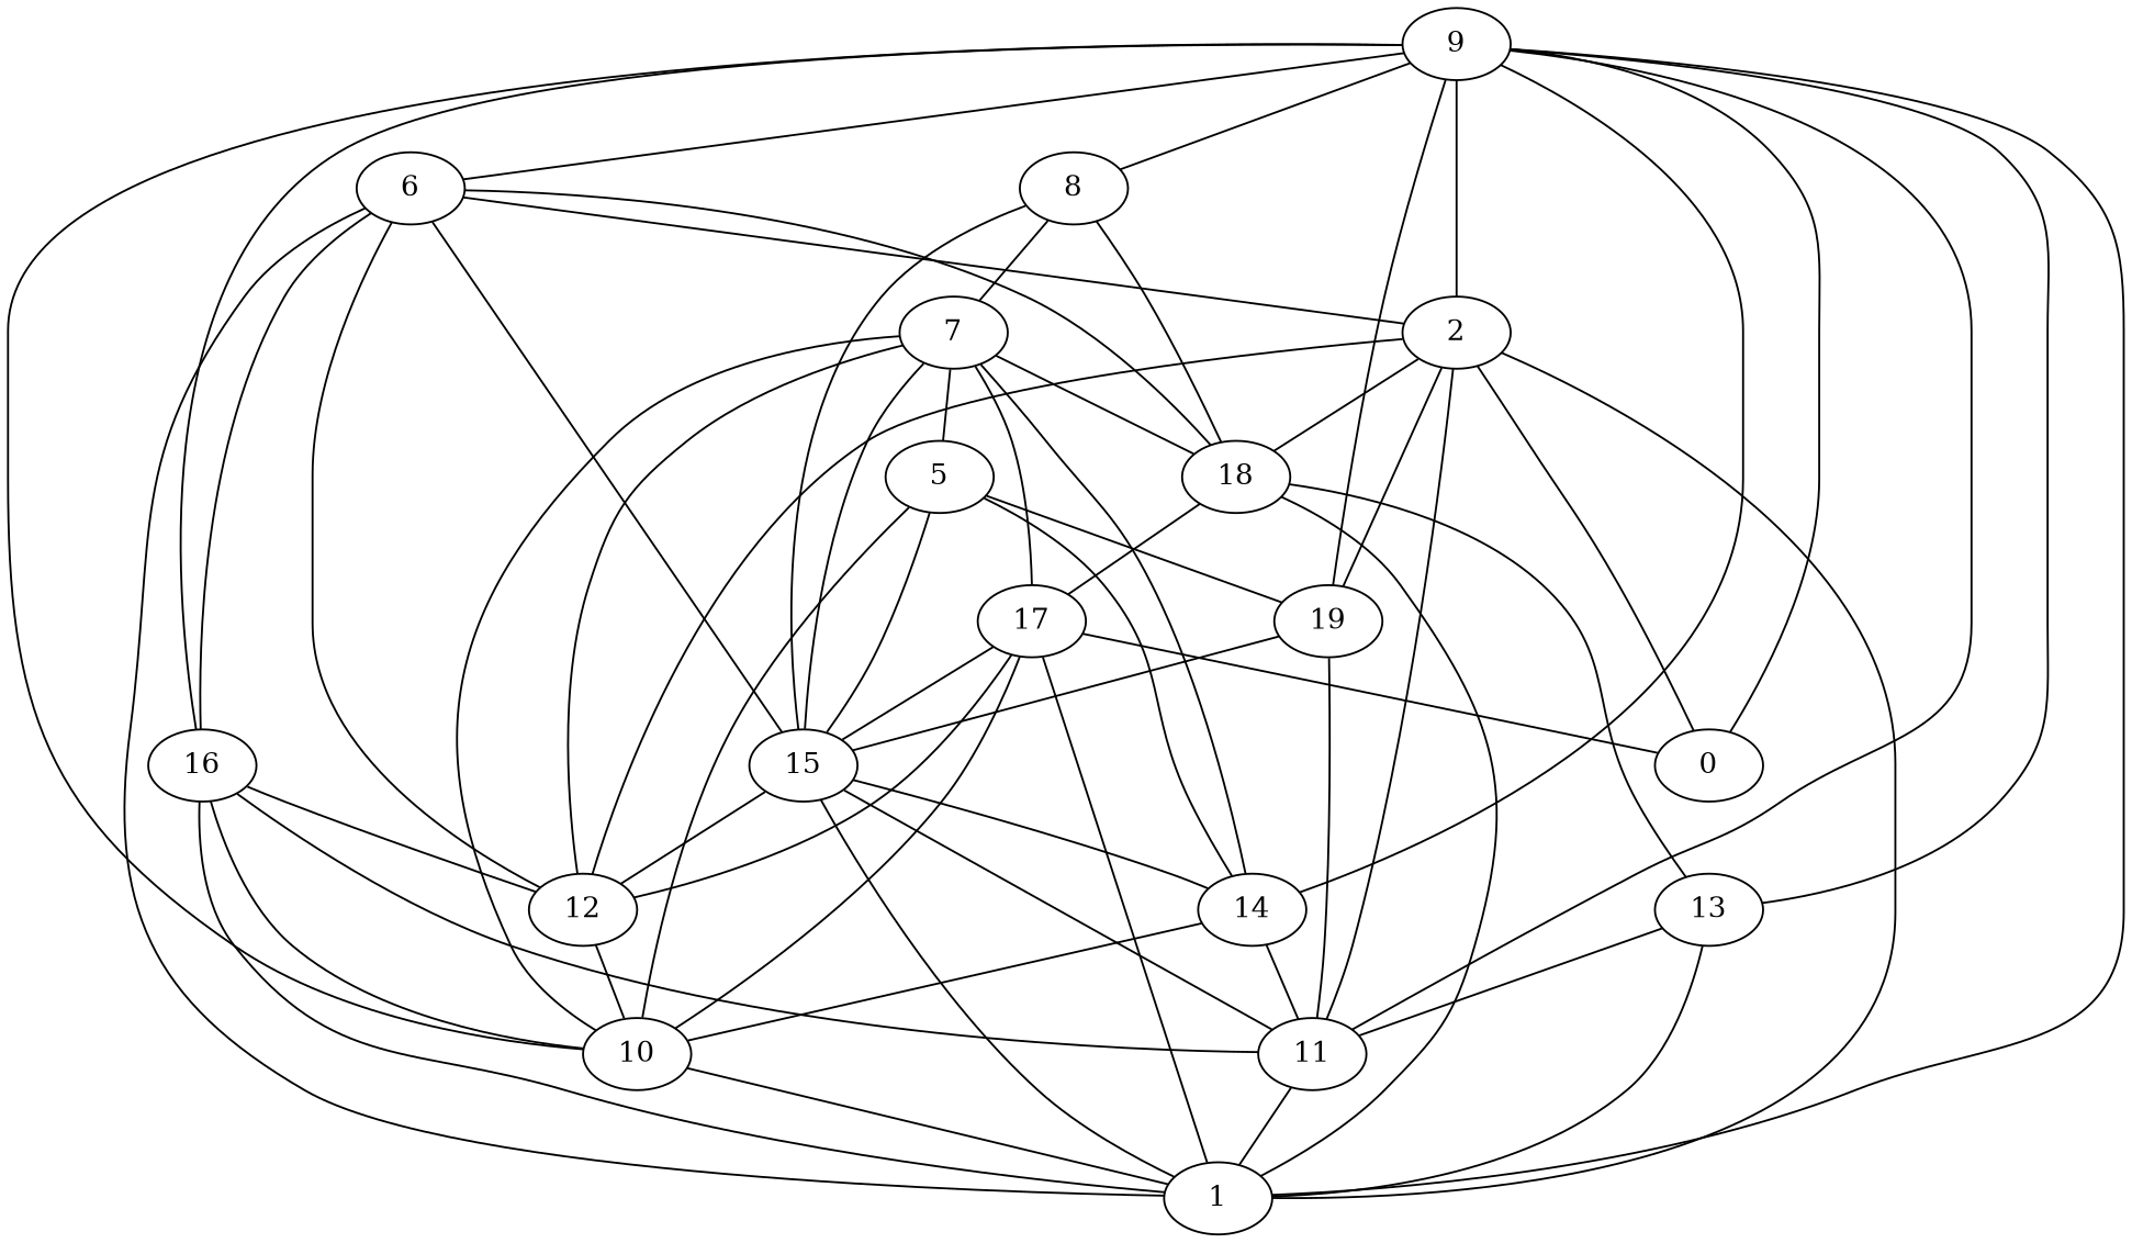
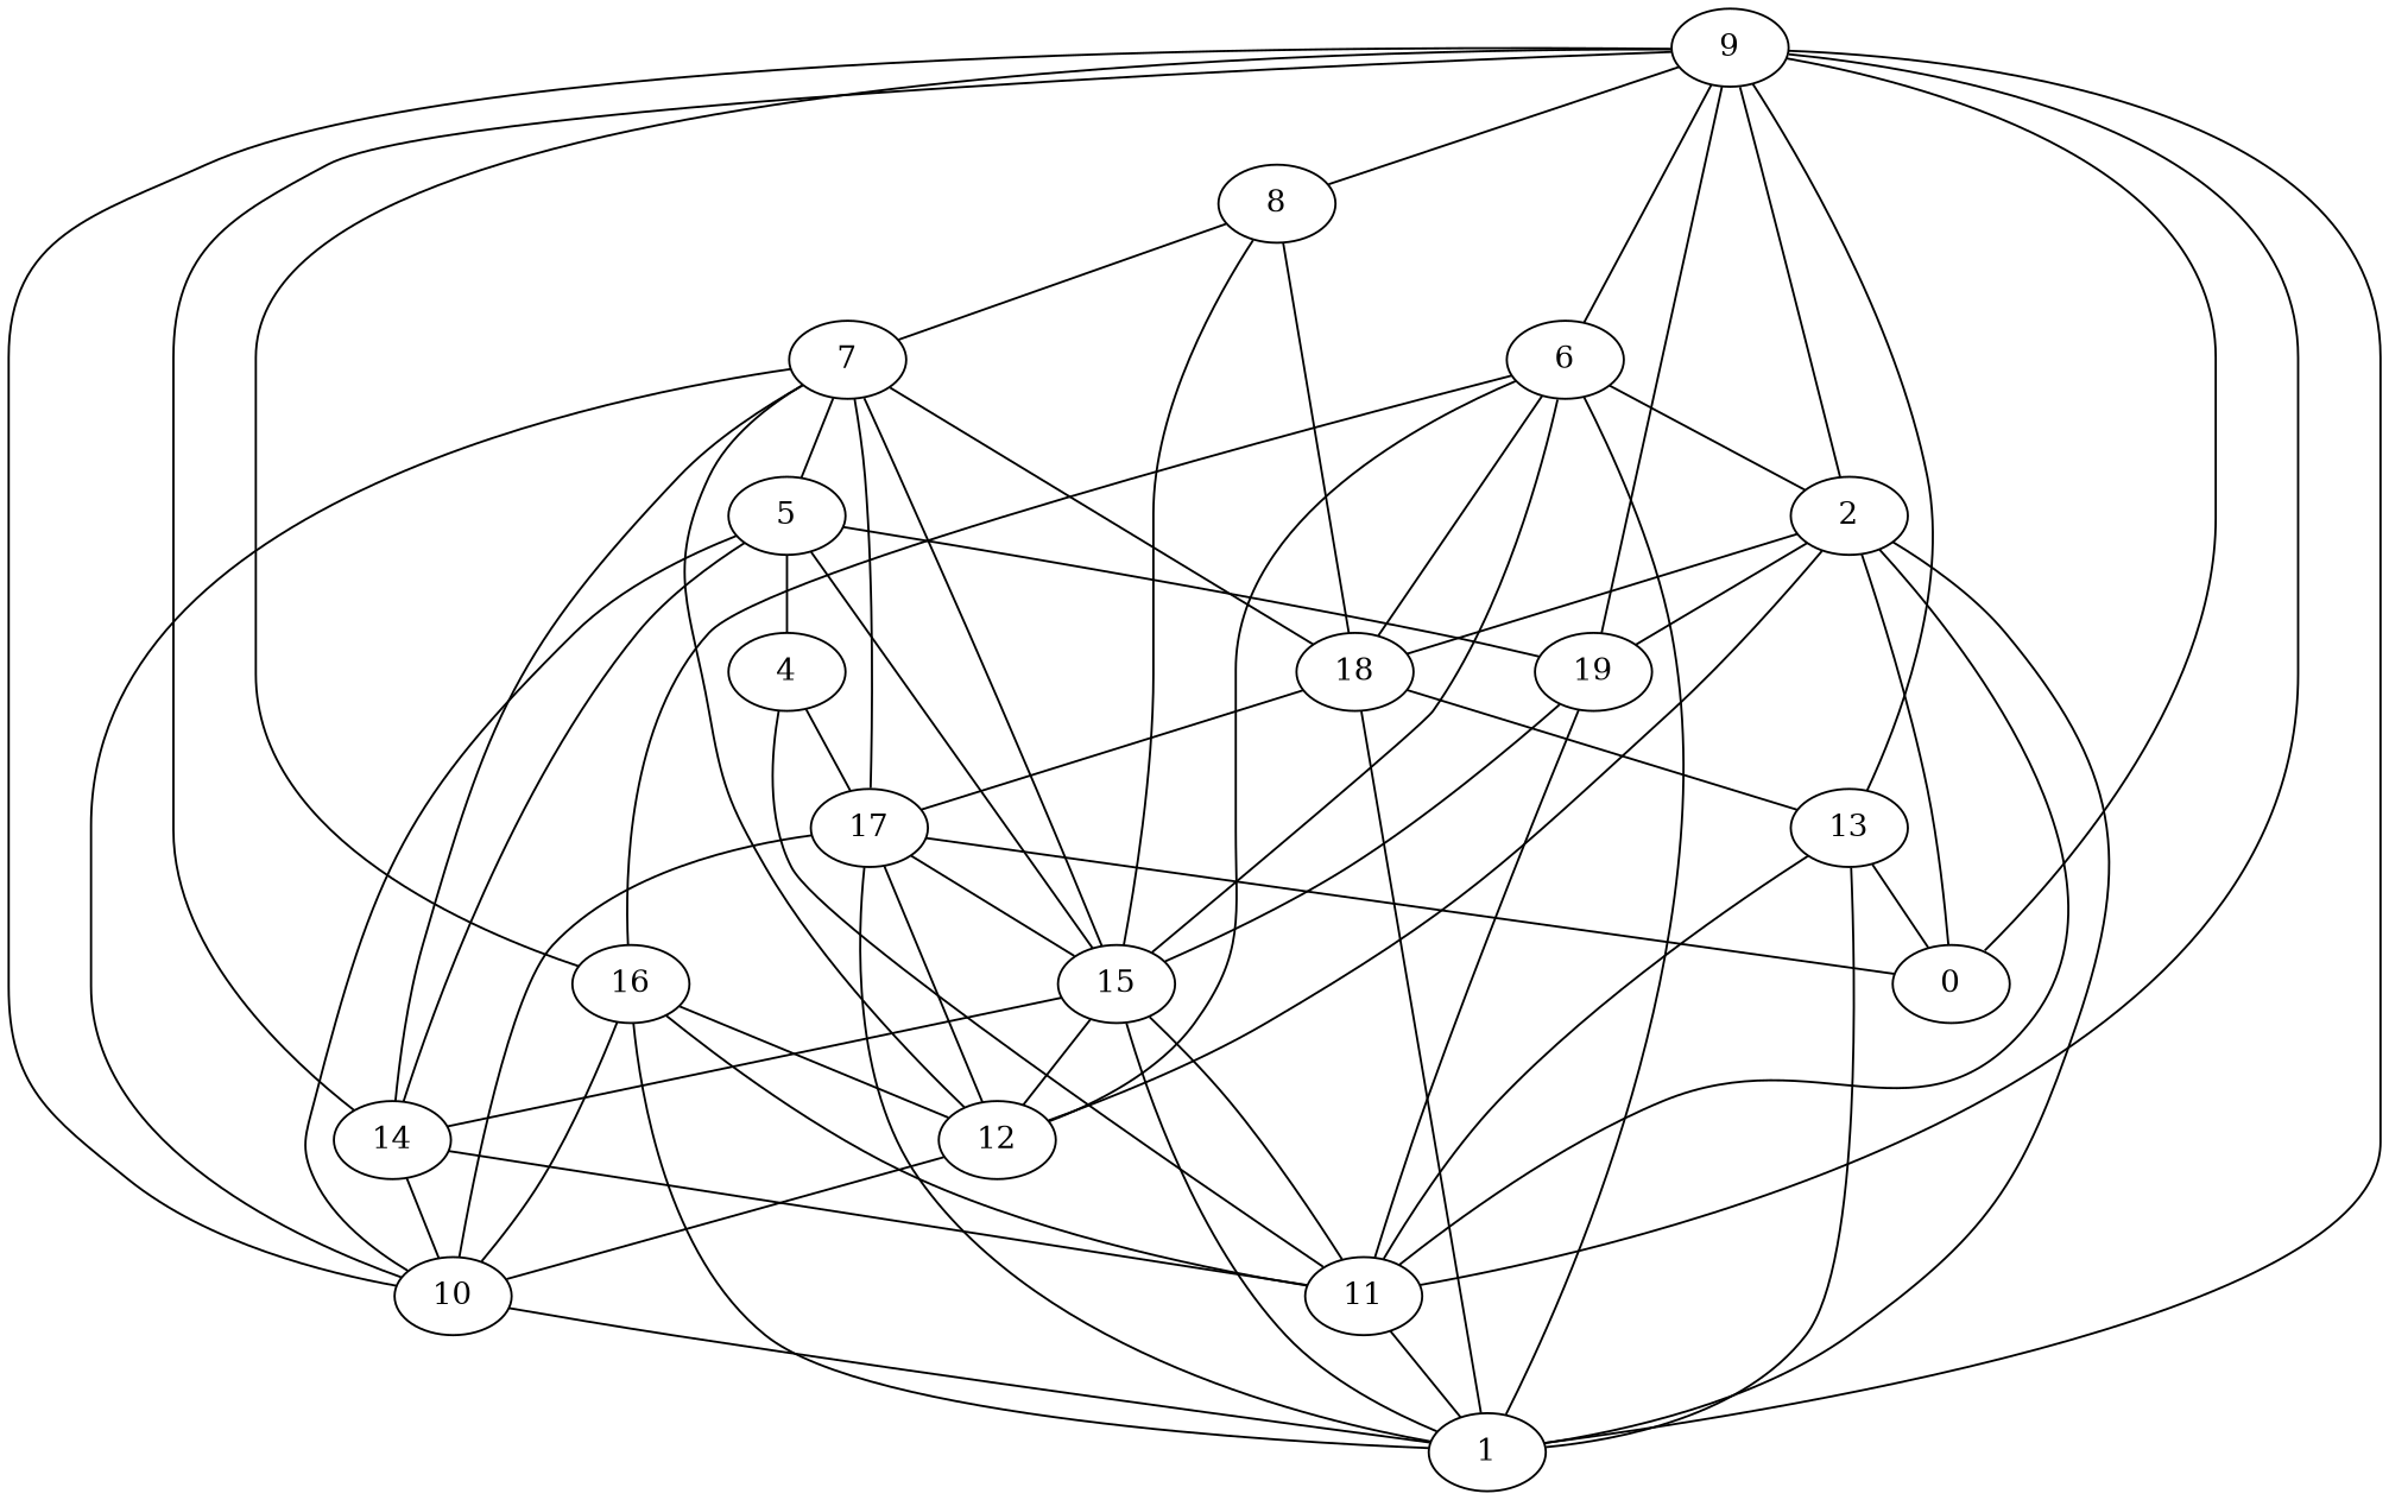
  digraph {
    edge [color=black dir=none]
    8
    2
    15
    7
    18
    1
    19
    0
    11
    12
    9
    6
    14
    16
    13
    10
    5
+   4
    17
    subgraph sub_1 {
      8
      2
      15
      7
      18
      1
      19
      0
      11
      12
      9
      6
      14
      16
      13
      10
      5
+     4
      17
    }
    8 -> 15
    8 -> 7
    8 -> 18
    2 -> 18
    2 -> 1
    2 -> 19
    2 -> 0
    2 -> 11
    2 -> 12
    15 -> 1
    15 -> 11
    15 -> 12
    15 -> 14
    7 -> 15
    7 -> 18
    7 -> 12
    7 -> 14
    7 -> 10
    7 -> 5
    7 -> 17
    18 -> 1
    18 -> 13
    18 -> 17
    19 -> 15
    19 -> 11
    11 -> 1
    12 -> 10
    9 -> 8
    9 -> 2
    9 -> 1
    9 -> 19
    9 -> 0
    9 -> 11
    9 -> 6
    9 -> 14
    9 -> 16
    9 -> 13
    9 -> 10
    6 -> 2
    6 -> 15
    6 -> 18
    6 -> 1
    6 -> 12
    6 -> 16
    14 -> 11
    14 -> 10
    16 -> 1
    16 -> 11
    16 -> 12
    16 -> 10
    13 -> 1
+   13 -> 0
    13 -> 11
    10 -> 1
    5 -> 15
    5 -> 19
    5 -> 14
    5 -> 10
+   5 -> 4
+   4 -> 11
+   4 -> 17
    17 -> 15
    17 -> 1
    17 -> 0
    17 -> 12
    17 -> 10
  }
